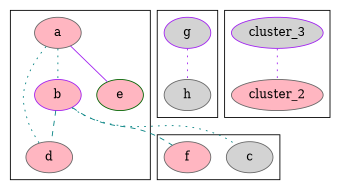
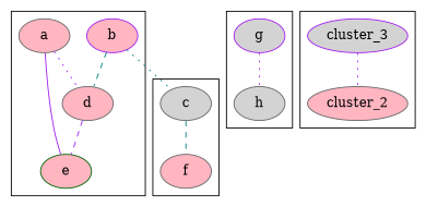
  digraph {
    node [color=gray40 fillcolor=lightpink style="setlinewidth(1),filled"]
    edge [color=teal dir=none style=dotted]
    n1 [label=a]
    n2 [color=purple label=b]
    n3 [label=d]
    n4 [color=darkgreen label=e]
    n5 [color=purple fillcolor=lightgrey label=g]
    n6 [fillcolor=lightgrey label=h]
    n7 [fillcolor=lightgrey label=c]
    n8 [label=f]
    n9 [color=purple fillcolor=lightgrey label=cluster_3 style=filled]
    cluster_2 [style=filled]
    subgraph cluster_1 {
      n1
      n2
      n3
      n4
    }
    subgraph cluster_2 {
      n5
      n6
    }
    subgraph cluster_3 {
      n7
      n8
    }
    subgraph cluster_4 {
      n9
      cluster_2
    }
-   n1 -> n2
-   n1 -> n3
+   n1 -> n3 [color=purple]
    n1 -> n4 [color=purple style=solid]
    n2 -> n3 [style=dashed]
    n2 -> n7
+   n3 -> n4 [color=purple style=dashed]
    n5 -> n6 [color=purple]
-   n2 -> n8 [style=dashed]
+   n7 -> n8 [style=dashed]
    n9 -> cluster_2 [color=purple]
  }
